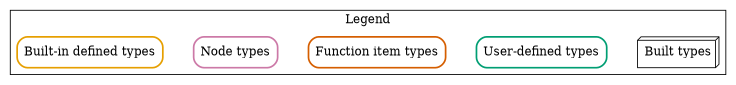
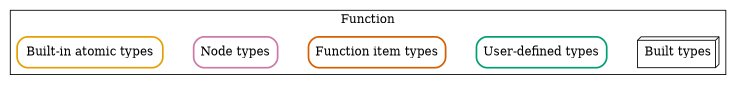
  digraph {
    rankdir=LR
    node [penwidth=2 shape=box style=rounded]
    edge [style=invis]
-   n1 [color="#e69f00" label="Built-in defined types"]
+   n1 [color="#e69f00" label="Built-in atomic types"]
    n2 [color="#cc79a7" label="Node types"]
    n3 [color="#d55e00" label="Function item types"]
    n4 [color="#009e73" label="User-defined types"]
    n5 [color=black label="Built types" penwidth=1 shape=box3d style=""]
    subgraph cluster_1 {
-     label=Legend
+     label=Function
      n1
      n2
      n3
      n4
      n5
    }
    n1 -> n2
    n2 -> n3
    n3 -> n4
    n4 -> n5
  }
